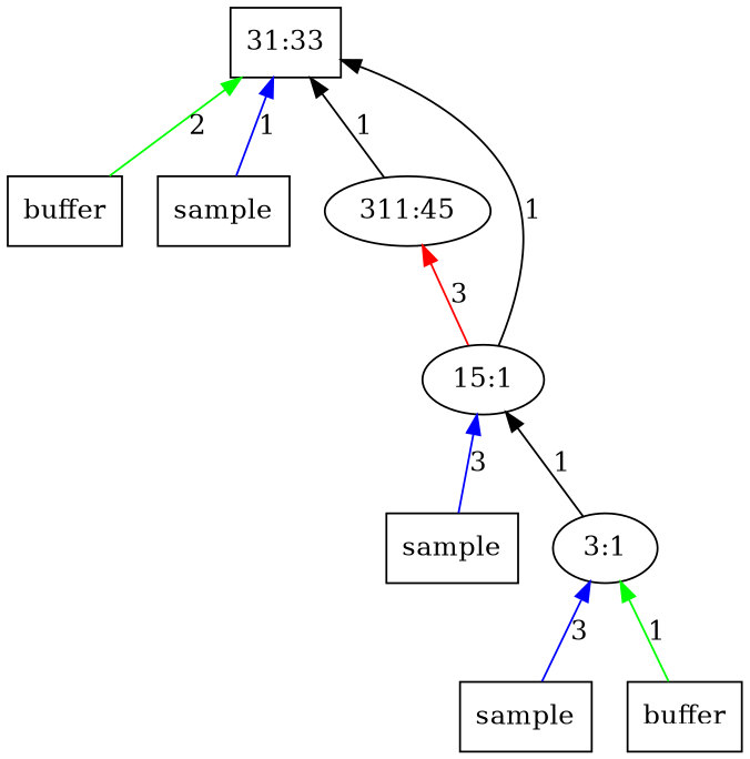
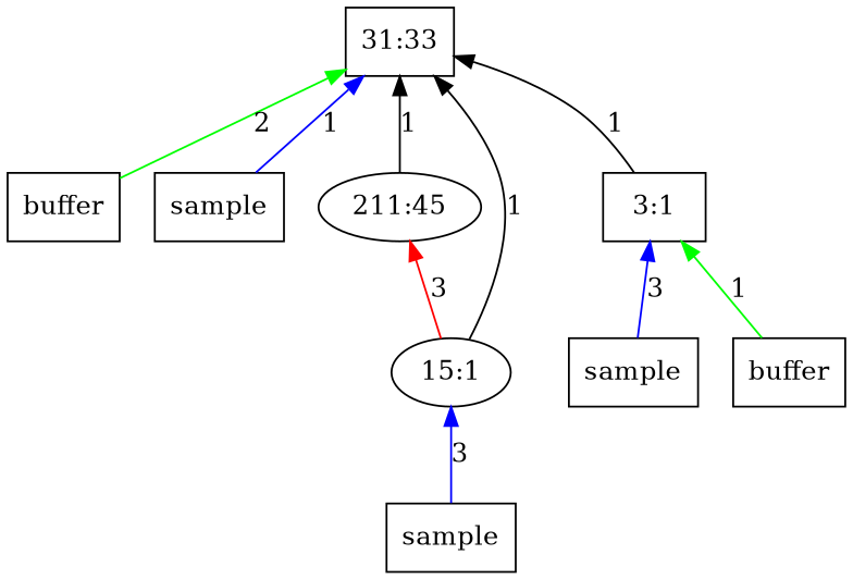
  digraph {
    rankdir=BT
    node [shape=box]
    edge [color=black]
-   n1 [label="311:45" shape=""]
+   n1 [label="211:45" shape=""]
    n2 [label="31:33"]
    n3 [label=buffer]
    n4 [label=sample]
    n5 [label="15:1" shape=""]
    n6 [label=sample]
-   n7 [label="3:1" shape=""]
+   n7 [label="3:1"]
    n8 [label=sample]
    n9 [label=buffer]
    n1 -> n2 [label=1]
    n3 -> n2 [color=green label=2]
    n4 -> n2 [color=blue label=1]
    n5 -> n1 [color=red label=3]
    n5 -> n2 [label=1]
    n6 -> n5 [color=blue label=3]
-   n7 -> n5 [label=1]
+   n7 -> n2 [label=1]
    n8 -> n7 [color=blue label=3]
    n9 -> n7 [color=green label=1]
  }
